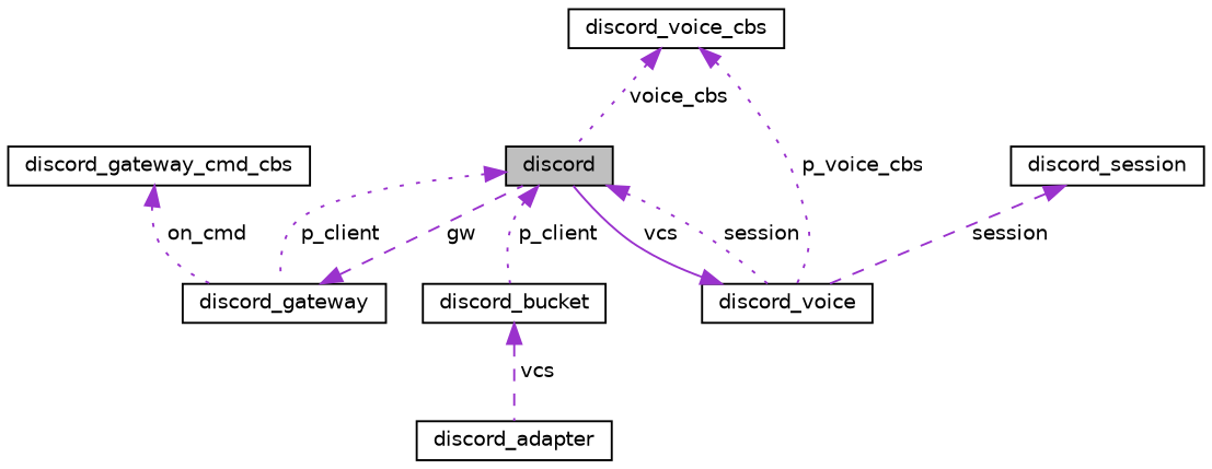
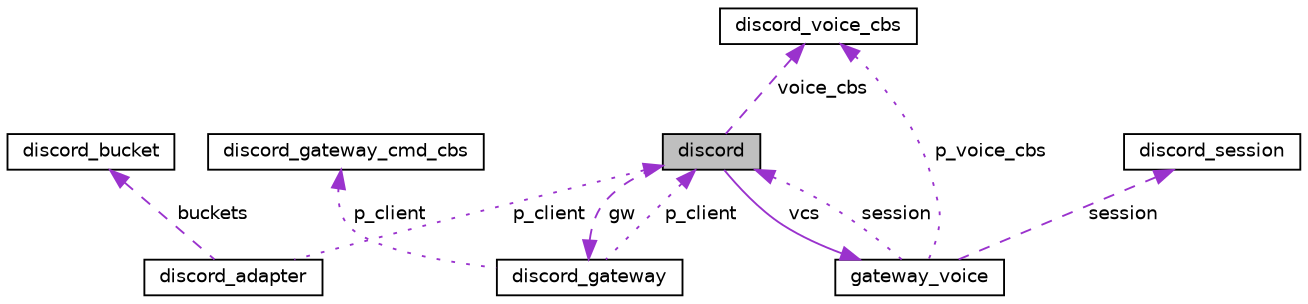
  digraph {
    node [color=black fillcolor=white fontname=Helvetica fontsize=10 shape=record style=filled]
    edge [color=darkorchid3 dir=back fontname=Helvetica fontsize=10 labelfontname=Helvetica labelfontsize=10 style=dotted]
    n1 [fillcolor=grey75 fontcolor=black height=0.2 label=discord width=0.4]
    n2 [height=0.2 label=discord_adapter width=0.4]
    n3 [height=0.2 label=discord_gateway width=0.4]
-   n4 [height=0.2 label=discord_voice width=0.4]
+   n4 [height=0.2 label=gateway_voice width=0.4]
    n5 [height=0.2 label=discord_voice_cbs width=0.4]
    n6 [height=0.2 label=discord_bucket width=0.4]
    n7 [height=0.2 label=discord_session width=0.4]
    n8 [height=0.2 label=discord_gateway_cmd_cbs width=0.4]
-   n1 -> n6 [label=" p_client"]
+   n1 -> n2 [label=" p_client"]
    n1 -> n3 [label=" p_client"]
    n1 -> n4 [label=" session"]
    n3 -> n1 [label=" gw" style=dashed]
    n4 -> n1 [label=" vcs" style=solid]
-   n5 -> n1 [label=" voice_cbs"]
+   n5 -> n1 [label=" voice_cbs" style=dashed]
    n5 -> n4 [label=" p_voice_cbs"]
-   n6 -> n2 [label=" vcs" style=dashed]
+   n6 -> n2 [label=" buckets" style=dashed]
    n7 -> n4 [label=" session" style=dashed]
-   n8 -> n3 [label=" on_cmd"]
+   n8 -> n3 [label=" p_client"]
  }
